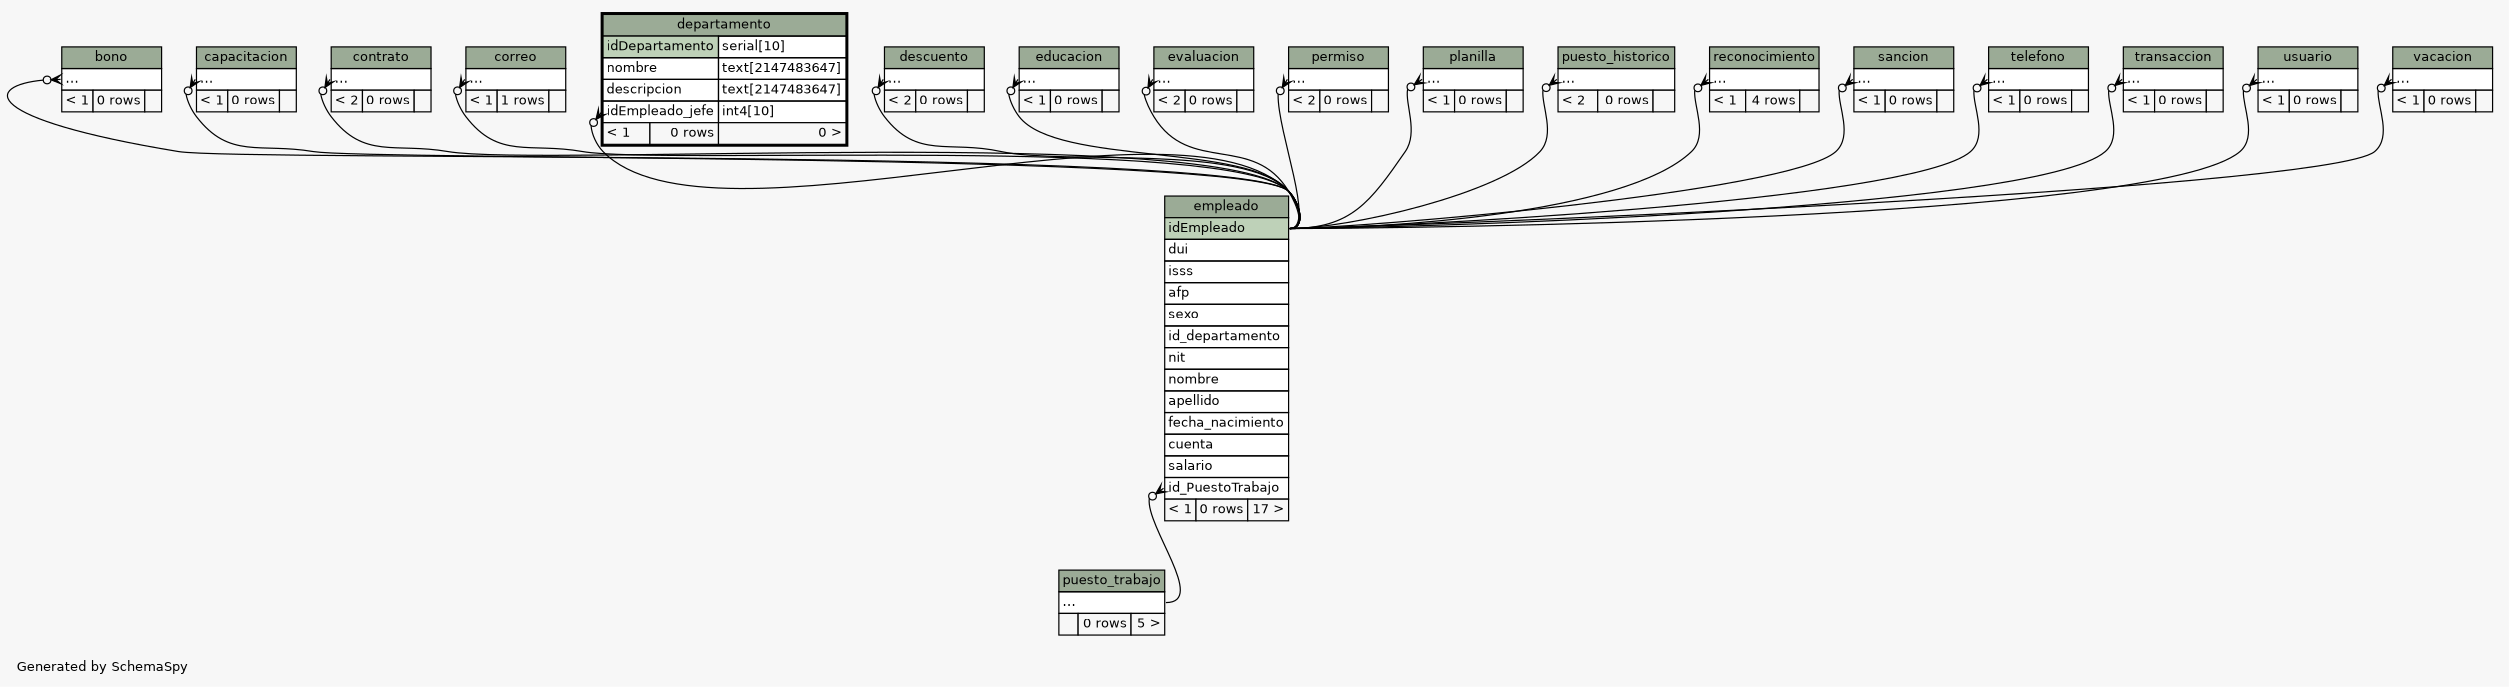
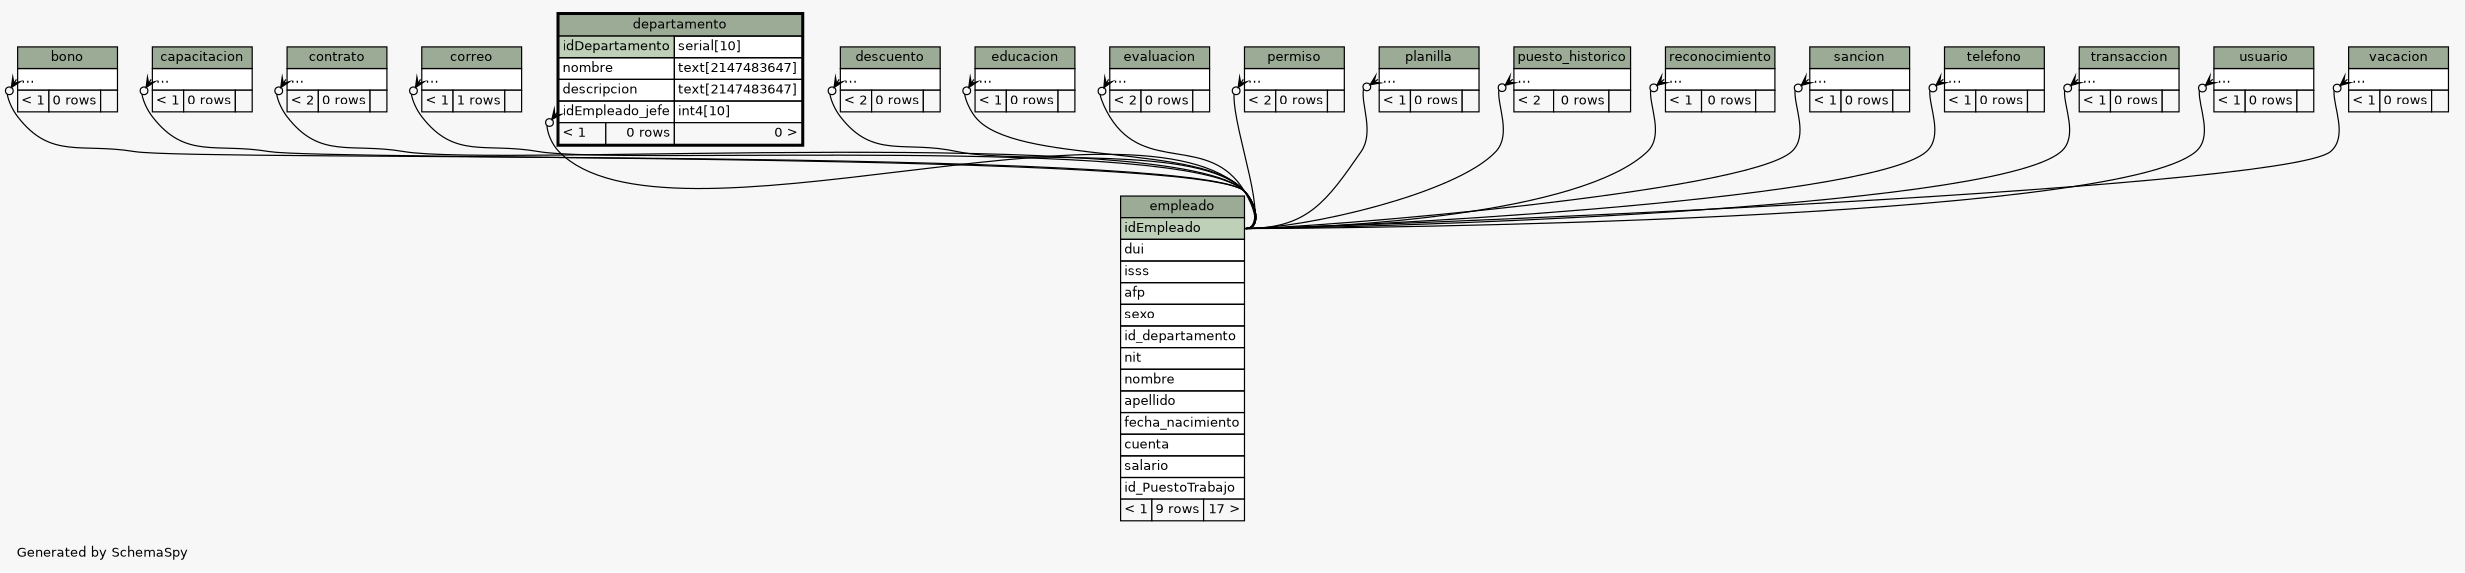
  digraph {
    bgcolor="#f7f7f7"
    fontname=Helvetica
    fontsize=11
    label="\nGenerated by SchemaSpy"
    labeljust=l
    nodesep=0.18
    rankdir=TB
    ranksep=0.46
    node [fontname=Helvetica fontsize=11 shape=plaintext]
    edge [arrowhead=none arrowsize=0.8 arrowtail=crowodot dir=back headport="idEmpleado:e" tailport="elipses:w"]
    n1 [label=<     <TABLE BORDER="0" CELLBORDER="1" CELLSPACING="0" BGCOLOR="#ffffff">       <TR><TD COLSPAN="3" BGCOLOR="#9bab96" ALIGN="CENTER">bono</TD></TR>       <TR><TD PORT="elipses" COLSPAN="3" ALIGN="LEFT">...</TD></TR>       <TR><TD ALIGN="LEFT" BGCOLOR="#f7f7f7">&lt; 1</TD><TD ALIGN="RIGHT" BGCOLOR="#f7f7f7">0 rows</TD><TD ALIGN="RIGHT" BGCOLOR="#f7f7f7">  </TD></TR>     </TABLE>>]
-   n2 [label=<     <TABLE BORDER="0" CELLBORDER="1" CELLSPACING="0" BGCOLOR="#ffffff">       <TR><TD COLSPAN="3" BGCOLOR="#9bab96" ALIGN="CENTER">empleado</TD></TR>       <TR><TD PORT="idEmpleado" COLSPAN="3" BGCOLOR="#bed1b8" ALIGN="LEFT">idEmpleado</TD></TR>       <TR><TD PORT="dui" COLSPAN="3" ALIGN="LEFT">dui</TD></TR>       <TR><TD PORT="isss" COLSPAN="3" ALIGN="LEFT">isss</TD></TR>       <TR><TD PORT="afp" COLSPAN="3" ALIGN="LEFT">afp</TD></TR>       <TR><TD PORT="sexo" COLSPAN="3" ALIGN="LEFT">sexo</TD></TR>       <TR><TD PORT="id_departamento" COLSPAN="3" ALIGN="LEFT">id_departamento</TD></TR>       <TR><TD PORT="nit" COLSPAN="3" ALIGN="LEFT">nit</TD></TR>       <TR><TD PORT="nombre" COLSPAN="3" ALIGN="LEFT">nombre</TD></TR>       <TR><TD PORT="apellido" COLSPAN="3" ALIGN="LEFT">apellido</TD></TR>       <TR><TD PORT="fecha_nacimiento" COLSPAN="3" ALIGN="LEFT">fecha_nacimiento</TD></TR>       <TR><TD PORT="cuenta" COLSPAN="3" ALIGN="LEFT">cuenta</TD></TR>       <TR><TD PORT="salario" COLSPAN="3" ALIGN="LEFT">salario</TD></TR>       <TR><TD PORT="id_PuestoTrabajo" COLSPAN="3" ALIGN="LEFT">id_PuestoTrabajo</TD></TR>       <TR><TD ALIGN="LEFT" BGCOLOR="#f7f7f7">&lt; 1</TD><TD ALIGN="RIGHT" BGCOLOR="#f7f7f7">0 rows</TD><TD ALIGN="RIGHT" BGCOLOR="#f7f7f7">17 &gt;</TD></TR>     </TABLE>>]
-   n3 [label=<     <TABLE BORDER="0" CELLBORDER="1" CELLSPACING="0" BGCOLOR="#ffffff">       <TR><TD COLSPAN="3" BGCOLOR="#9bab96" ALIGN="CENTER">puesto_trabajo</TD></TR>       <TR><TD PORT="elipses" COLSPAN="3" ALIGN="LEFT">...</TD></TR>       <TR><TD ALIGN="LEFT" BGCOLOR="#f7f7f7">  </TD><TD ALIGN="RIGHT" BGCOLOR="#f7f7f7">0 rows</TD><TD ALIGN="RIGHT" BGCOLOR="#f7f7f7">5 &gt;</TD></TR>     </TABLE>>]
+   n2 [label=<     <TABLE BORDER="0" CELLBORDER="1" CELLSPACING="0" BGCOLOR="#ffffff">       <TR><TD COLSPAN="3" BGCOLOR="#9bab96" ALIGN="CENTER">empleado</TD></TR>       <TR><TD PORT="idEmpleado" COLSPAN="3" BGCOLOR="#bed1b8" ALIGN="LEFT">idEmpleado</TD></TR>       <TR><TD PORT="dui" COLSPAN="3" ALIGN="LEFT">dui</TD></TR>       <TR><TD PORT="isss" COLSPAN="3" ALIGN="LEFT">isss</TD></TR>       <TR><TD PORT="afp" COLSPAN="3" ALIGN="LEFT">afp</TD></TR>       <TR><TD PORT="sexo" COLSPAN="3" ALIGN="LEFT">sexo</TD></TR>       <TR><TD PORT="id_departamento" COLSPAN="3" ALIGN="LEFT">id_departamento</TD></TR>       <TR><TD PORT="nit" COLSPAN="3" ALIGN="LEFT">nit</TD></TR>       <TR><TD PORT="nombre" COLSPAN="3" ALIGN="LEFT">nombre</TD></TR>       <TR><TD PORT="apellido" COLSPAN="3" ALIGN="LEFT">apellido</TD></TR>       <TR><TD PORT="fecha_nacimiento" COLSPAN="3" ALIGN="LEFT">fecha_nacimiento</TD></TR>       <TR><TD PORT="cuenta" COLSPAN="3" ALIGN="LEFT">cuenta</TD></TR>       <TR><TD PORT="salario" COLSPAN="3" ALIGN="LEFT">salario</TD></TR>       <TR><TD PORT="id_PuestoTrabajo" COLSPAN="3" ALIGN="LEFT">id_PuestoTrabajo</TD></TR>       <TR><TD ALIGN="LEFT" BGCOLOR="#f7f7f7">&lt; 1</TD><TD ALIGN="RIGHT" BGCOLOR="#f7f7f7">9 rows</TD><TD ALIGN="RIGHT" BGCOLOR="#f7f7f7">17 &gt;</TD></TR>     </TABLE>>]
    n4 [label=<     <TABLE BORDER="0" CELLBORDER="1" CELLSPACING="0" BGCOLOR="#ffffff">       <TR><TD COLSPAN="3" BGCOLOR="#9bab96" ALIGN="CENTER">capacitacion</TD></TR>       <TR><TD PORT="elipses" COLSPAN="3" ALIGN="LEFT">...</TD></TR>       <TR><TD ALIGN="LEFT" BGCOLOR="#f7f7f7">&lt; 1</TD><TD ALIGN="RIGHT" BGCOLOR="#f7f7f7">0 rows</TD><TD ALIGN="RIGHT" BGCOLOR="#f7f7f7">  </TD></TR>     </TABLE>>]
    n5 [label=<     <TABLE BORDER="0" CELLBORDER="1" CELLSPACING="0" BGCOLOR="#ffffff">       <TR><TD COLSPAN="3" BGCOLOR="#9bab96" ALIGN="CENTER">contrato</TD></TR>       <TR><TD PORT="elipses" COLSPAN="3" ALIGN="LEFT">...</TD></TR>       <TR><TD ALIGN="LEFT" BGCOLOR="#f7f7f7">&lt; 2</TD><TD ALIGN="RIGHT" BGCOLOR="#f7f7f7">0 rows</TD><TD ALIGN="RIGHT" BGCOLOR="#f7f7f7">  </TD></TR>     </TABLE>>]
    n6 [label=<     <TABLE BORDER="0" CELLBORDER="1" CELLSPACING="0" BGCOLOR="#ffffff">       <TR><TD COLSPAN="3" BGCOLOR="#9bab96" ALIGN="CENTER">correo</TD></TR>       <TR><TD PORT="elipses" COLSPAN="3" ALIGN="LEFT">...</TD></TR>       <TR><TD ALIGN="LEFT" BGCOLOR="#f7f7f7">&lt; 1</TD><TD ALIGN="RIGHT" BGCOLOR="#f7f7f7">1 rows</TD><TD ALIGN="RIGHT" BGCOLOR="#f7f7f7">  </TD></TR>     </TABLE>>]
    n7 [label=<     <TABLE BORDER="2" CELLBORDER="1" CELLSPACING="0" BGCOLOR="#ffffff">       <TR><TD COLSPAN="3" BGCOLOR="#9bab96" ALIGN="CENTER">departamento</TD></TR>       <TR><TD PORT="idDepartamento" COLSPAN="2" BGCOLOR="#bed1b8" ALIGN="LEFT">idDepartamento</TD><TD PORT="idDepartamento.type" ALIGN="LEFT">serial[10]</TD></TR>       <TR><TD PORT="nombre" COLSPAN="2" ALIGN="LEFT">nombre</TD><TD PORT="nombre.type" ALIGN="LEFT">text[2147483647]</TD></TR>       <TR><TD PORT="descripcion" COLSPAN="2" ALIGN="LEFT">descripcion</TD><TD PORT="descripcion.type" ALIGN="LEFT">text[2147483647]</TD></TR>       <TR><TD PORT="idEmpleado_jefe" COLSPAN="2" ALIGN="LEFT">idEmpleado_jefe</TD><TD PORT="idEmpleado_jefe.type" ALIGN="LEFT">int4[10]</TD></TR>       <TR><TD ALIGN="LEFT" BGCOLOR="#f7f7f7">&lt; 1</TD><TD ALIGN="RIGHT" BGCOLOR="#f7f7f7">0 rows</TD><TD ALIGN="RIGHT" BGCOLOR="#f7f7f7">0 &gt;</TD></TR>     </TABLE>>]
    n8 [label=<     <TABLE BORDER="0" CELLBORDER="1" CELLSPACING="0" BGCOLOR="#ffffff">       <TR><TD COLSPAN="3" BGCOLOR="#9bab96" ALIGN="CENTER">descuento</TD></TR>       <TR><TD PORT="elipses" COLSPAN="3" ALIGN="LEFT">...</TD></TR>       <TR><TD ALIGN="LEFT" BGCOLOR="#f7f7f7">&lt; 2</TD><TD ALIGN="RIGHT" BGCOLOR="#f7f7f7">0 rows</TD><TD ALIGN="RIGHT" BGCOLOR="#f7f7f7">  </TD></TR>     </TABLE>>]
    n9 [label=<     <TABLE BORDER="0" CELLBORDER="1" CELLSPACING="0" BGCOLOR="#ffffff">       <TR><TD COLSPAN="3" BGCOLOR="#9bab96" ALIGN="CENTER">educacion</TD></TR>       <TR><TD PORT="elipses" COLSPAN="3" ALIGN="LEFT">...</TD></TR>       <TR><TD ALIGN="LEFT" BGCOLOR="#f7f7f7">&lt; 1</TD><TD ALIGN="RIGHT" BGCOLOR="#f7f7f7">0 rows</TD><TD ALIGN="RIGHT" BGCOLOR="#f7f7f7">  </TD></TR>     </TABLE>>]
    n10 [label=<     <TABLE BORDER="0" CELLBORDER="1" CELLSPACING="0" BGCOLOR="#ffffff">       <TR><TD COLSPAN="3" BGCOLOR="#9bab96" ALIGN="CENTER">evaluacion</TD></TR>       <TR><TD PORT="elipses" COLSPAN="3" ALIGN="LEFT">...</TD></TR>       <TR><TD ALIGN="LEFT" BGCOLOR="#f7f7f7">&lt; 2</TD><TD ALIGN="RIGHT" BGCOLOR="#f7f7f7">0 rows</TD><TD ALIGN="RIGHT" BGCOLOR="#f7f7f7">  </TD></TR>     </TABLE>>]
    n11 [label=<     <TABLE BORDER="0" CELLBORDER="1" CELLSPACING="0" BGCOLOR="#ffffff">       <TR><TD COLSPAN="3" BGCOLOR="#9bab96" ALIGN="CENTER">permiso</TD></TR>       <TR><TD PORT="elipses" COLSPAN="3" ALIGN="LEFT">...</TD></TR>       <TR><TD ALIGN="LEFT" BGCOLOR="#f7f7f7">&lt; 2</TD><TD ALIGN="RIGHT" BGCOLOR="#f7f7f7">0 rows</TD><TD ALIGN="RIGHT" BGCOLOR="#f7f7f7">  </TD></TR>     </TABLE>>]
    n12 [label=<     <TABLE BORDER="0" CELLBORDER="1" CELLSPACING="0" BGCOLOR="#ffffff">       <TR><TD COLSPAN="3" BGCOLOR="#9bab96" ALIGN="CENTER">planilla</TD></TR>       <TR><TD PORT="elipses" COLSPAN="3" ALIGN="LEFT">...</TD></TR>       <TR><TD ALIGN="LEFT" BGCOLOR="#f7f7f7">&lt; 1</TD><TD ALIGN="RIGHT" BGCOLOR="#f7f7f7">0 rows</TD><TD ALIGN="RIGHT" BGCOLOR="#f7f7f7">  </TD></TR>     </TABLE>>]
    n13 [label=<     <TABLE BORDER="0" CELLBORDER="1" CELLSPACING="0" BGCOLOR="#ffffff">       <TR><TD COLSPAN="3" BGCOLOR="#9bab96" ALIGN="CENTER">puesto_historico</TD></TR>       <TR><TD PORT="elipses" COLSPAN="3" ALIGN="LEFT">...</TD></TR>       <TR><TD ALIGN="LEFT" BGCOLOR="#f7f7f7">&lt; 2</TD><TD ALIGN="RIGHT" BGCOLOR="#f7f7f7">0 rows</TD><TD ALIGN="RIGHT" BGCOLOR="#f7f7f7">  </TD></TR>     </TABLE>>]
-   n14 [label=<     <TABLE BORDER="0" CELLBORDER="1" CELLSPACING="0" BGCOLOR="#ffffff">       <TR><TD COLSPAN="3" BGCOLOR="#9bab96" ALIGN="CENTER">reconocimiento</TD></TR>       <TR><TD PORT="elipses" COLSPAN="3" ALIGN="LEFT">...</TD></TR>       <TR><TD ALIGN="LEFT" BGCOLOR="#f7f7f7">&lt; 1</TD><TD ALIGN="RIGHT" BGCOLOR="#f7f7f7">4 rows</TD><TD ALIGN="RIGHT" BGCOLOR="#f7f7f7">  </TD></TR>     </TABLE>>]
+   n14 [label=<     <TABLE BORDER="0" CELLBORDER="1" CELLSPACING="0" BGCOLOR="#ffffff">       <TR><TD COLSPAN="3" BGCOLOR="#9bab96" ALIGN="CENTER">reconocimiento</TD></TR>       <TR><TD PORT="elipses" COLSPAN="3" ALIGN="LEFT">...</TD></TR>       <TR><TD ALIGN="LEFT" BGCOLOR="#f7f7f7">&lt; 1</TD><TD ALIGN="RIGHT" BGCOLOR="#f7f7f7">0 rows</TD><TD ALIGN="RIGHT" BGCOLOR="#f7f7f7">  </TD></TR>     </TABLE>>]
    n15 [label=<     <TABLE BORDER="0" CELLBORDER="1" CELLSPACING="0" BGCOLOR="#ffffff">       <TR><TD COLSPAN="3" BGCOLOR="#9bab96" ALIGN="CENTER">sancion</TD></TR>       <TR><TD PORT="elipses" COLSPAN="3" ALIGN="LEFT">...</TD></TR>       <TR><TD ALIGN="LEFT" BGCOLOR="#f7f7f7">&lt; 1</TD><TD ALIGN="RIGHT" BGCOLOR="#f7f7f7">0 rows</TD><TD ALIGN="RIGHT" BGCOLOR="#f7f7f7">  </TD></TR>     </TABLE>>]
    n16 [label=<     <TABLE BORDER="0" CELLBORDER="1" CELLSPACING="0" BGCOLOR="#ffffff">       <TR><TD COLSPAN="3" BGCOLOR="#9bab96" ALIGN="CENTER">telefono</TD></TR>       <TR><TD PORT="elipses" COLSPAN="3" ALIGN="LEFT">...</TD></TR>       <TR><TD ALIGN="LEFT" BGCOLOR="#f7f7f7">&lt; 1</TD><TD ALIGN="RIGHT" BGCOLOR="#f7f7f7">0 rows</TD><TD ALIGN="RIGHT" BGCOLOR="#f7f7f7">  </TD></TR>     </TABLE>>]
    n17 [label=<     <TABLE BORDER="0" CELLBORDER="1" CELLSPACING="0" BGCOLOR="#ffffff">       <TR><TD COLSPAN="3" BGCOLOR="#9bab96" ALIGN="CENTER">transaccion</TD></TR>       <TR><TD PORT="elipses" COLSPAN="3" ALIGN="LEFT">...</TD></TR>       <TR><TD ALIGN="LEFT" BGCOLOR="#f7f7f7">&lt; 1</TD><TD ALIGN="RIGHT" BGCOLOR="#f7f7f7">0 rows</TD><TD ALIGN="RIGHT" BGCOLOR="#f7f7f7">  </TD></TR>     </TABLE>>]
    n18 [label=<     <TABLE BORDER="0" CELLBORDER="1" CELLSPACING="0" BGCOLOR="#ffffff">       <TR><TD COLSPAN="3" BGCOLOR="#9bab96" ALIGN="CENTER">usuario</TD></TR>       <TR><TD PORT="elipses" COLSPAN="3" ALIGN="LEFT">...</TD></TR>       <TR><TD ALIGN="LEFT" BGCOLOR="#f7f7f7">&lt; 1</TD><TD ALIGN="RIGHT" BGCOLOR="#f7f7f7">0 rows</TD><TD ALIGN="RIGHT" BGCOLOR="#f7f7f7">  </TD></TR>     </TABLE>>]
    n19 [label=<     <TABLE BORDER="0" CELLBORDER="1" CELLSPACING="0" BGCOLOR="#ffffff">       <TR><TD COLSPAN="3" BGCOLOR="#9bab96" ALIGN="CENTER">vacacion</TD></TR>       <TR><TD PORT="elipses" COLSPAN="3" ALIGN="LEFT">...</TD></TR>       <TR><TD ALIGN="LEFT" BGCOLOR="#f7f7f7">&lt; 1</TD><TD ALIGN="RIGHT" BGCOLOR="#f7f7f7">0 rows</TD><TD ALIGN="RIGHT" BGCOLOR="#f7f7f7">  </TD></TR>     </TABLE>>]
    n1 -> n2
-   n2 -> n3 [headport="elipses:e" tailport="id_PuestoTrabajo:w"]
    n4 -> n2
    n5 -> n2
    n6 -> n2
    n7 -> n2 [tailport="idEmpleado_jefe:w"]
    n8 -> n2
    n9 -> n2
    n10 -> n2
    n11 -> n2
    n12 -> n2
    n13 -> n2
    n14 -> n2
    n15 -> n2
    n16 -> n2
    n17 -> n2
    n18 -> n2
    n19 -> n2
  }
